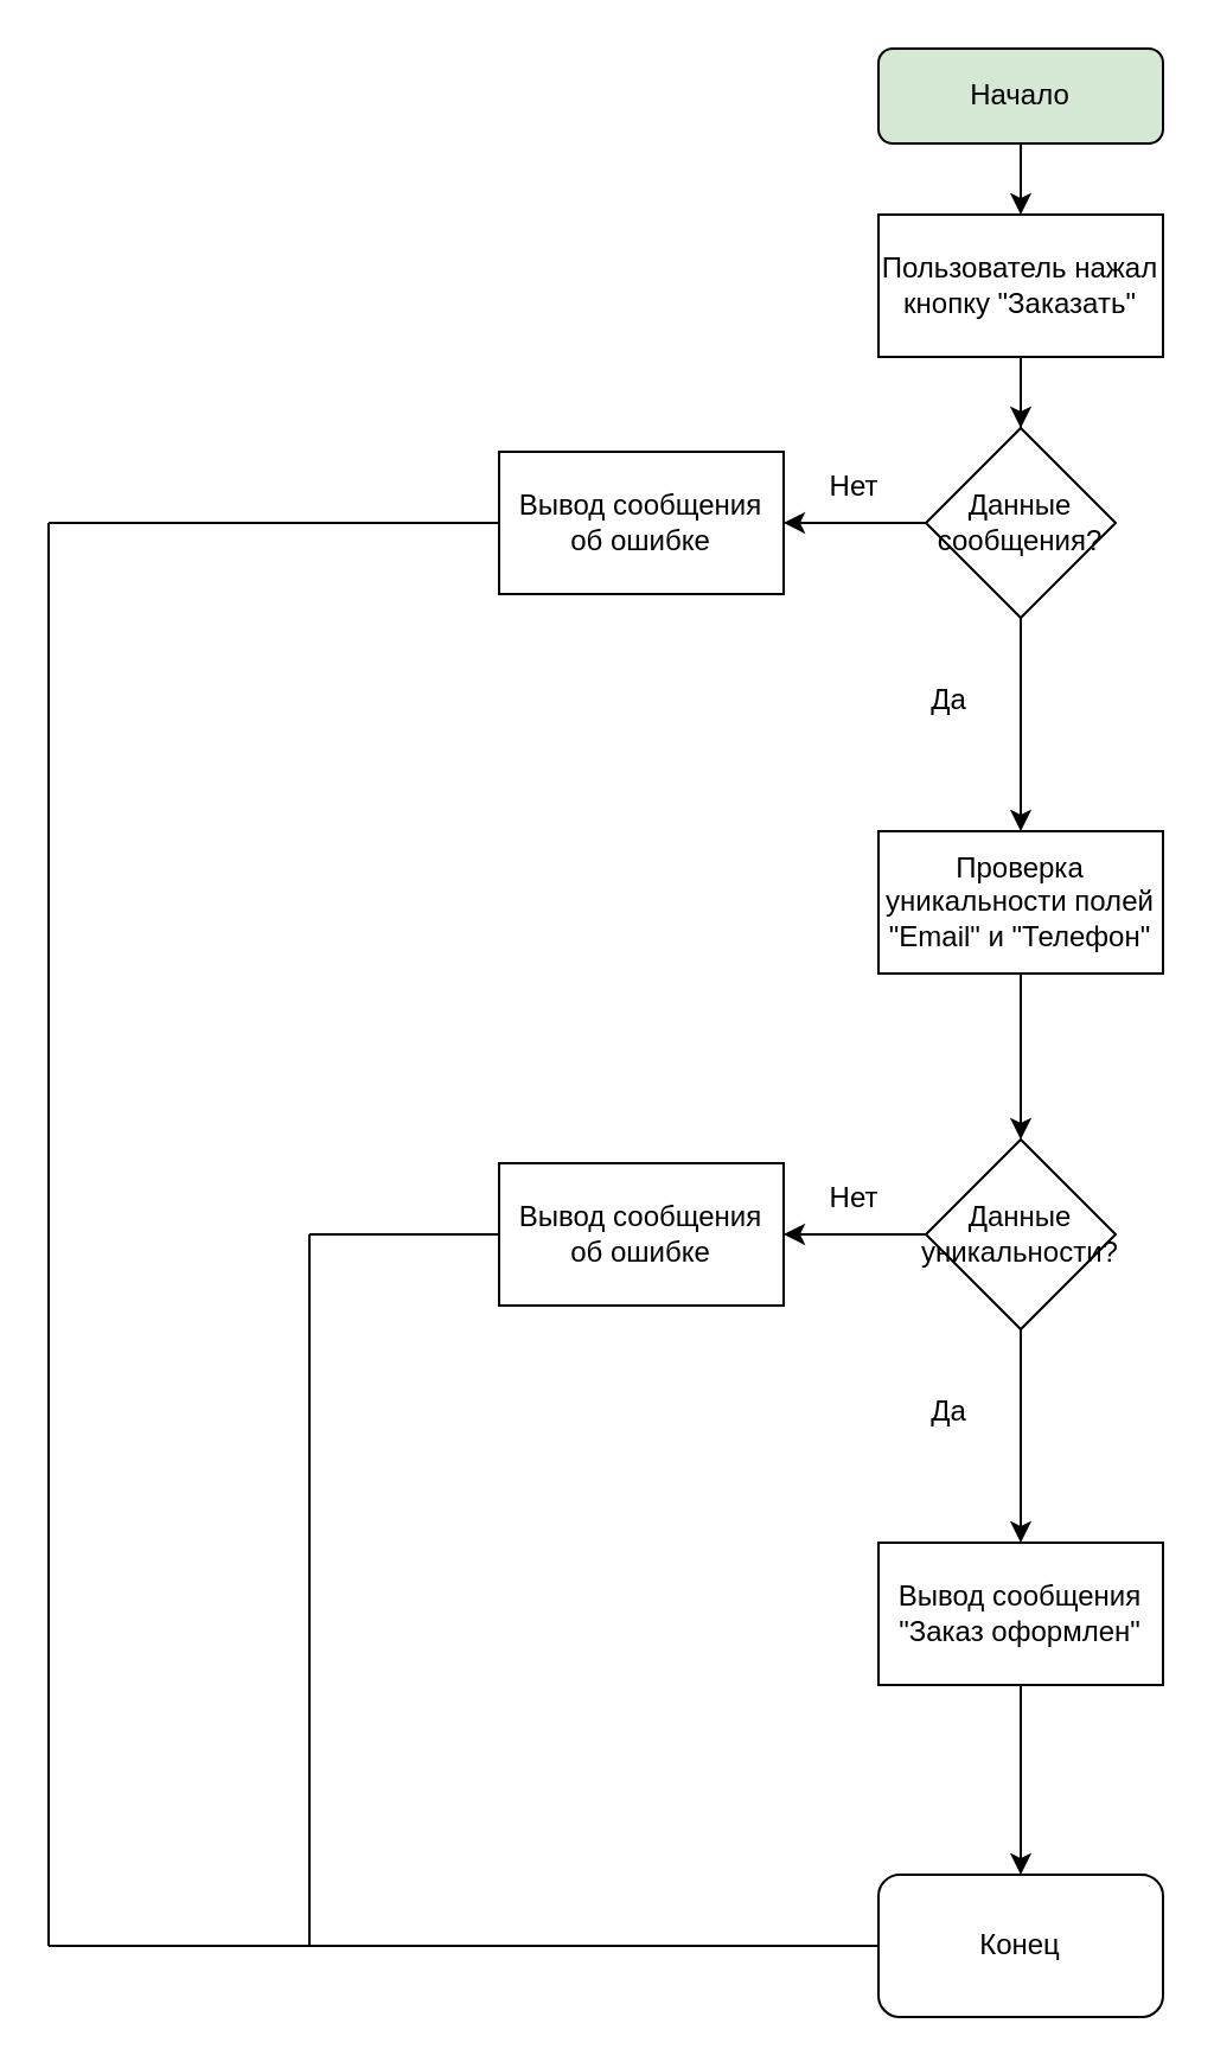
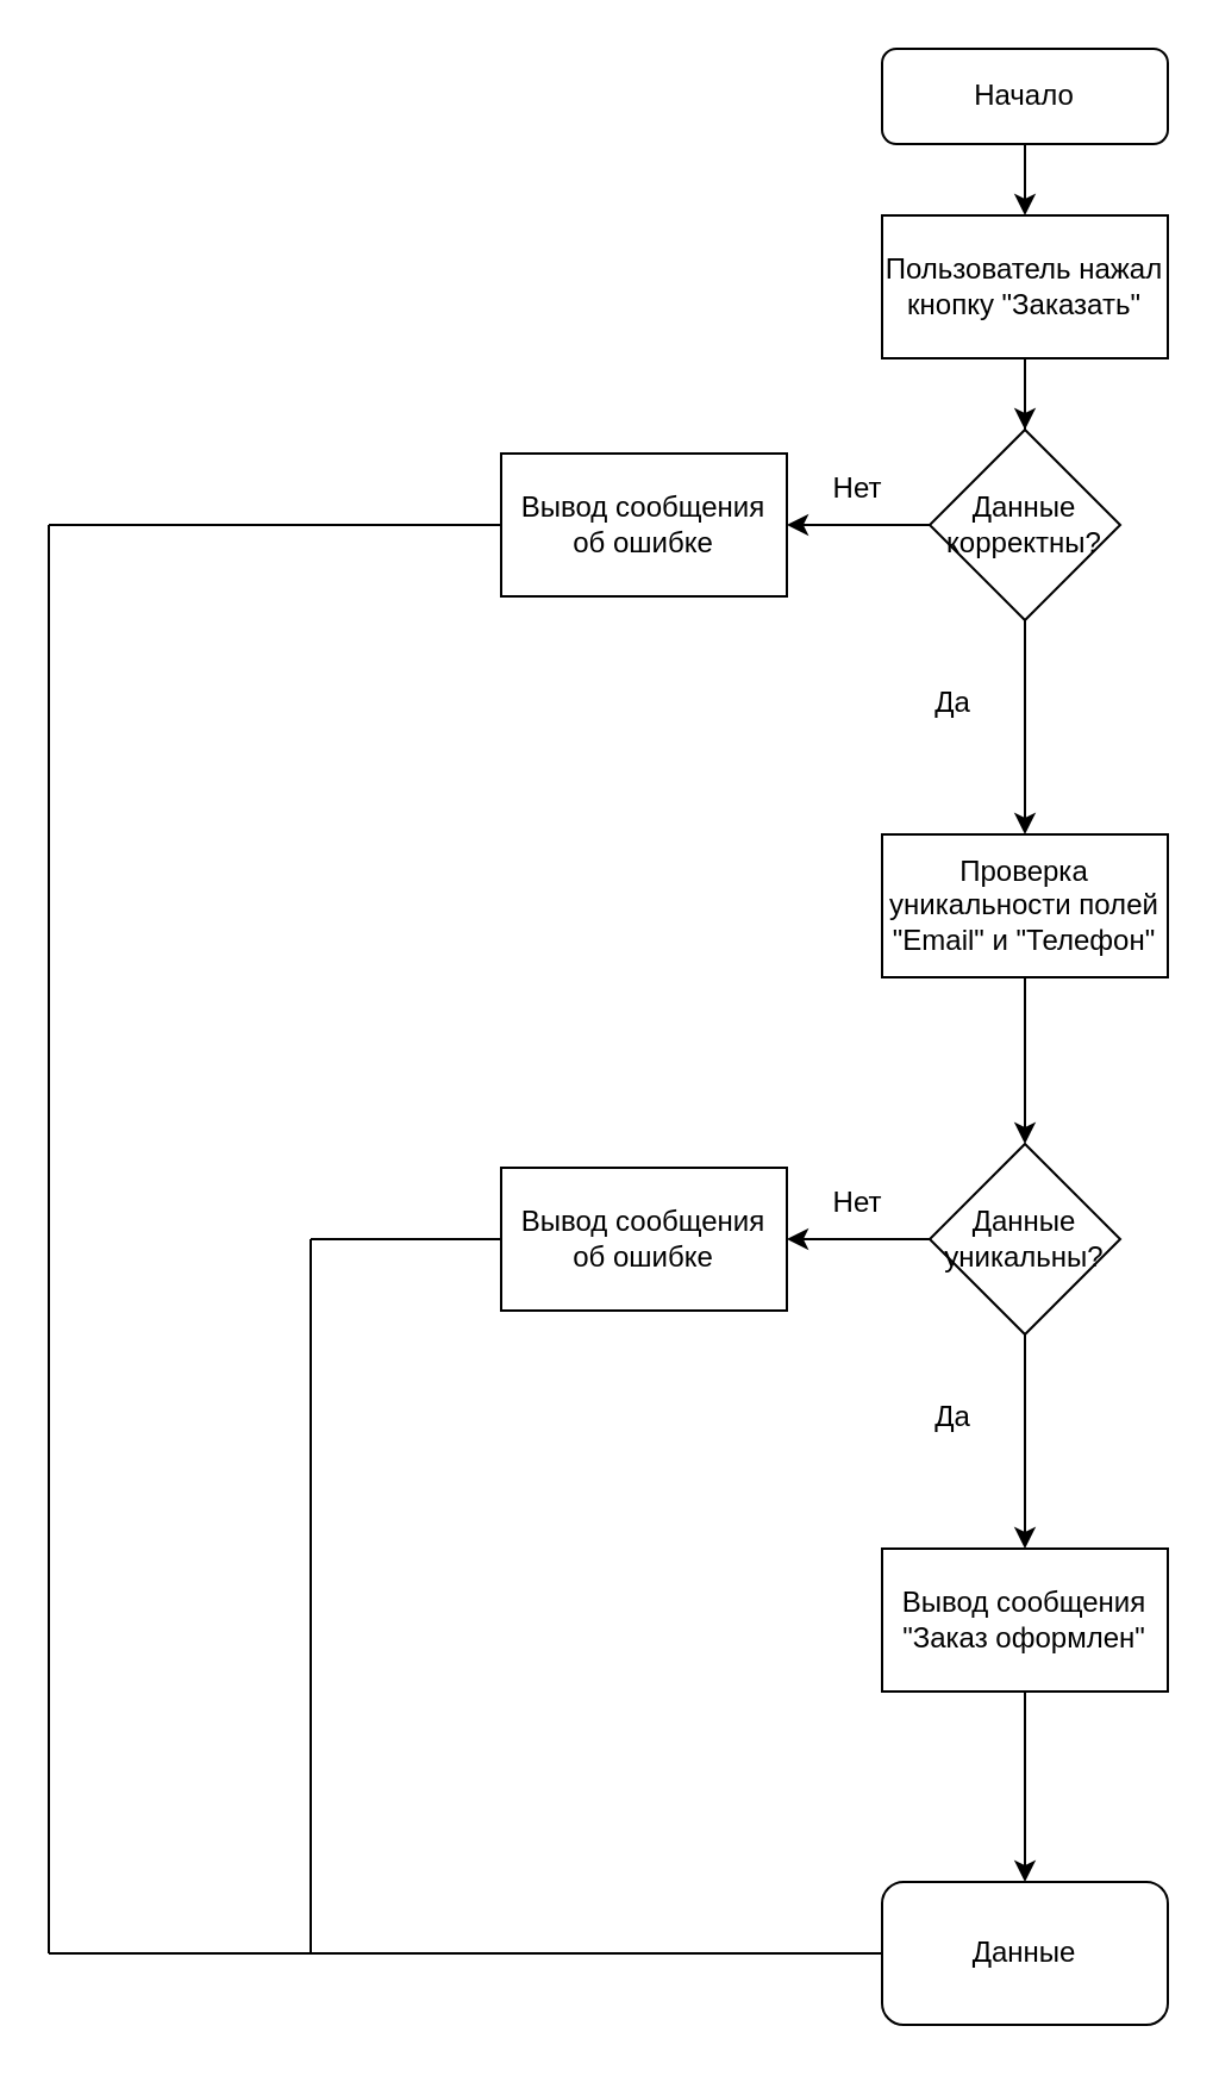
  <mxCell id="0" />
  <mxCell id="1" parent="0" />
- <mxCell id="2" value="Начало" style="rounded=1;whiteSpace=wrap;html=1;fontSize=12;glass=0;strokeWidth=1;shadow=0;fillColor=#d5e8d4;" parent="1" vertex="1"><mxGeometry x="370" y="20" width="120" height="40" as="geometry" /></mxCell>
+ <mxCell id="2" value="Начало" style="rounded=1;whiteSpace=wrap;html=1;fontSize=12;glass=0;strokeWidth=1;shadow=0;" parent="1" vertex="1"><mxGeometry x="370" y="20" width="120" height="40" as="geometry" /></mxCell>
  <mxCell id="3" value="" style="edgeStyle=orthogonalEdgeStyle;rounded=0;orthogonalLoop=1;jettySize=auto;html=1;" edge="1" parent="1" source="4" target="7"><mxGeometry relative="1" as="geometry" /></mxCell>
  <mxCell id="4" value="Пользователь нажал кнопку &quot;Заказать&quot;" style="rounded=0;whiteSpace=wrap;html=1;" vertex="1" parent="1"><mxGeometry x="370" y="90" width="120" height="60" as="geometry" /></mxCell>
  <mxCell id="5" value="" style="edgeStyle=orthogonalEdgeStyle;rounded=0;orthogonalLoop=1;jettySize=auto;html=1;" edge="1" parent="1" source="7" target="8"><mxGeometry relative="1" as="geometry" /></mxCell>
  <mxCell id="6" value="" style="edgeStyle=orthogonalEdgeStyle;rounded=0;orthogonalLoop=1;jettySize=auto;html=1;" edge="1" parent="1" source="7" target="10"><mxGeometry relative="1" as="geometry" /></mxCell>
- <mxCell id="7" value="Данные сообщения?" style="rhombus;whiteSpace=wrap;html=1;" vertex="1" parent="1"><mxGeometry x="390" y="180" width="80" height="80" as="geometry" /></mxCell>
+ <mxCell id="7" value="Данные корректны?" style="rhombus;whiteSpace=wrap;html=1;" vertex="1" parent="1"><mxGeometry x="390" y="180" width="80" height="80" as="geometry" /></mxCell>
  <mxCell id="8" value="Вывод сообщения об ошибке" style="whiteSpace=wrap;html=1;" vertex="1" parent="1"><mxGeometry y="190" width="120" height="60" as="geometry" x="210" /></mxCell>
  <mxCell id="9" value="" style="edgeStyle=orthogonalEdgeStyle;rounded=0;orthogonalLoop=1;jettySize=auto;html=1;" edge="1" parent="1" source="10" target="15"><mxGeometry relative="1" as="geometry" /></mxCell>
  <mxCell id="10" value="Проверка уникальности полей &quot;Email&quot; и &quot;Телефон&quot;" style="whiteSpace=wrap;html=1;" vertex="1" parent="1"><mxGeometry x="370" y="350" width="120" height="60" as="geometry" /></mxCell>
  <mxCell id="11" value="Нет" style="text;html=1;strokeColor=none;fillColor=none;align=center;verticalAlign=middle;whiteSpace=wrap;rounded=0;" vertex="1" parent="1"><mxGeometry x="330" y="190" width="60" height="30" as="geometry" /></mxCell>
  <mxCell id="12" value="Да" style="text;html=1;strokeColor=none;fillColor=none;align=center;verticalAlign=middle;whiteSpace=wrap;rounded=0;" vertex="1" parent="1"><mxGeometry x="370" y="280" width="60" height="30" as="geometry" /></mxCell>
  <mxCell id="13" value="" style="edgeStyle=orthogonalEdgeStyle;rounded=0;orthogonalLoop=1;jettySize=auto;html=1;" edge="1" parent="1" source="15" target="16"><mxGeometry relative="1" as="geometry" /></mxCell>
  <mxCell id="14" value="" style="edgeStyle=orthogonalEdgeStyle;rounded=0;orthogonalLoop=1;jettySize=auto;html=1;" edge="1" parent="1" source="15" target="18"><mxGeometry relative="1" as="geometry" /></mxCell>
- <mxCell id="15" value="Данные уникальности?" style="rhombus;whiteSpace=wrap;html=1;" vertex="1" parent="1"><mxGeometry x="390" y="480" width="80" height="80" as="geometry" /></mxCell>
+ <mxCell id="15" value="Данные уникальны?" style="rhombus;whiteSpace=wrap;html=1;" vertex="1" parent="1"><mxGeometry x="390" y="480" width="80" height="80" as="geometry" /></mxCell>
  <mxCell id="16" value="Вывод сообщения об ошибке" style="whiteSpace=wrap;html=1;" vertex="1" parent="1"><mxGeometry y="490" width="120" height="60" as="geometry" x="210" /></mxCell>
  <mxCell id="17" value="" style="edgeStyle=orthogonalEdgeStyle;rounded=0;orthogonalLoop=1;jettySize=auto;html=1;" edge="1" parent="1" source="18" target="19"><mxGeometry relative="1" as="geometry" /></mxCell>
  <mxCell id="18" value="Вывод сообщения &quot;Заказ оформлен&quot;" style="whiteSpace=wrap;html=1;" vertex="1" parent="1"><mxGeometry x="370" y="650" width="120" height="60" as="geometry" /></mxCell>
- <mxCell id="19" value="Конец" style="rounded=1;whiteSpace=wrap;html=1;" vertex="1" parent="1"><mxGeometry x="370" y="790" width="120" height="60" as="geometry" /></mxCell>
+ <mxCell id="19" value="Данные" style="rounded=1;whiteSpace=wrap;html=1;" vertex="1" parent="1"><mxGeometry x="370" y="790" width="120" height="60" as="geometry" /></mxCell>
  <mxCell id="20" value="Нет" style="text;html=1;strokeColor=none;fillColor=none;align=center;verticalAlign=middle;whiteSpace=wrap;rounded=0;" vertex="1" parent="1"><mxGeometry x="330" y="490" width="60" height="30" as="geometry" /></mxCell>
  <mxCell id="21" value="Да" style="text;html=1;strokeColor=none;fillColor=none;align=center;verticalAlign=middle;whiteSpace=wrap;rounded=0;" vertex="1" parent="1"><mxGeometry x="370" y="580" width="60" height="30" as="geometry" /></mxCell>
  <mxCell id="22" value="" style="endArrow=none;html=1;rounded=0;" edge="1" parent="1"><mxGeometry width="50" height="50" relative="1" as="geometry"><mxPoint x="20" y="820" as="sourcePoint" /><mxPoint x="370" y="820" as="targetPoint" /><Array as="points"><mxPoint x="190" y="820" /></Array></mxGeometry></mxCell>
  <mxCell id="23" value="" style="endArrow=none;html=1;rounded=0;" edge="1" parent="1"><mxGeometry width="50" height="50" relative="1" as="geometry"><mxPoint x="130" y="820" as="sourcePoint" /><mxPoint x="130" y="520" as="targetPoint" /></mxGeometry></mxCell>
  <mxCell id="24" value="" style="endArrow=none;html=1;rounded=0;" edge="1" parent="1"><mxGeometry width="50" height="50" relative="1" as="geometry"><mxPoint x="20" y="820" as="sourcePoint" /><mxPoint x="20" y="220" as="targetPoint" /></mxGeometry></mxCell>
  <mxCell id="25" value="" style="endArrow=none;html=1;rounded=0;entryX=0;entryY=0.5;entryDx=0;entryDy=0;" edge="1" parent="1" target="16"><mxGeometry width="50" height="50" relative="1" as="geometry"><mxPoint x="130" y="520" as="sourcePoint" /><mxPoint x="180" y="470" as="targetPoint" /></mxGeometry></mxCell>
  <mxCell id="26" value="" style="endArrow=none;html=1;rounded=0;entryX=0;entryY=0.5;entryDx=0;entryDy=0;" edge="1" parent="1" target="8"><mxGeometry width="50" height="50" relative="1" as="geometry"><mxPoint x="20" y="220" as="sourcePoint" /><mxPoint x="100" y="220" as="targetPoint" /></mxGeometry></mxCell>
  <mxCell id="27" value="" style="endArrow=none;html=1;rounded=0;exitX=0.5;exitY=0;exitDx=0;exitDy=0;" edge="1" parent="1" source="7"><mxGeometry width="50" height="50" relative="1" as="geometry"><mxPoint x="380" y="200" as="sourcePoint" /><mxPoint x="430" y="150" as="targetPoint" /></mxGeometry></mxCell>
  <mxCell id="28" value="" style="endArrow=classic;html=1;rounded=0;entryX=0.5;entryY=0;entryDx=0;entryDy=0;" edge="1" parent="1" target="4"><mxGeometry width="50" height="50" relative="1" as="geometry"><mxPoint x="430" y="60" as="sourcePoint" /><mxPoint x="480" y="10" as="targetPoint" /></mxGeometry></mxCell>
